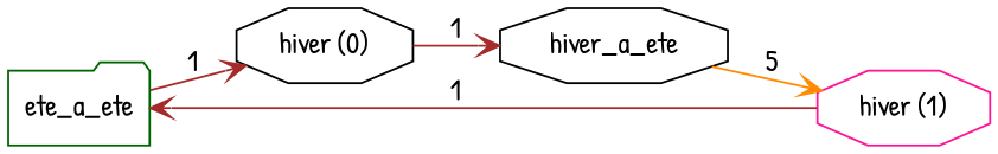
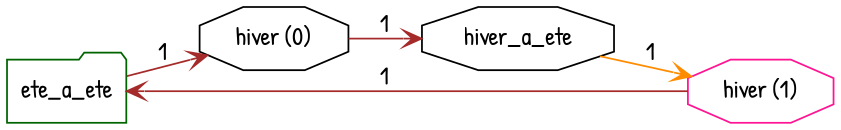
  digraph {
    fontname="Patrick Hand"
    rankdir=LR
    node [color=black fontname="Patrick Hand" shape=octagon]
    edge [arrowhead=vee color=brown fontname="Patrick Hand"]
    n1 [color=darkgreen label=ete_a_ete shape=folder]
    hiver_a_ete
    "hiver (0)"
    n4 [color=deeppink label="hiver (1)"]
    subgraph sub_1 {
      n1
      hiver_a_ete
    }
    n1 -> "hiver (0)" [label=1]
-   hiver_a_ete -> n4 [color=darkorange label=5]
+   hiver_a_ete -> n4 [color=darkorange label=1]
    "hiver (0)" -> hiver_a_ete [label=1]
    n4 -> n1 [label=1]
  }
